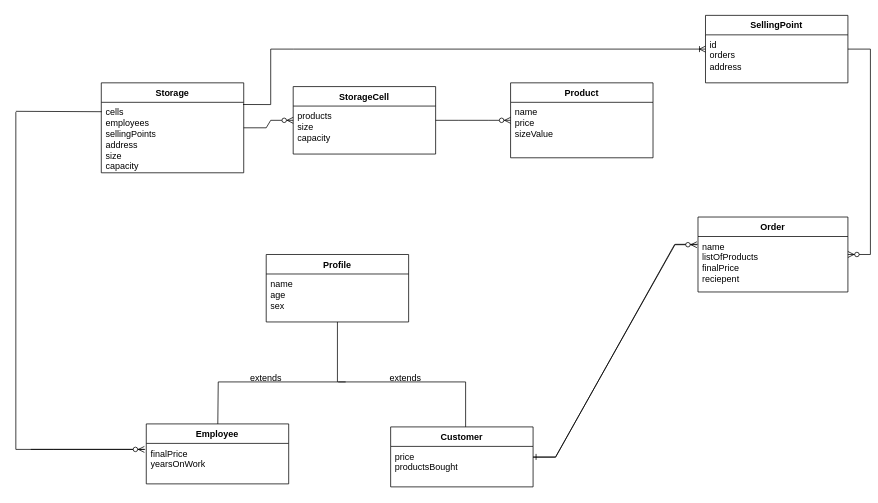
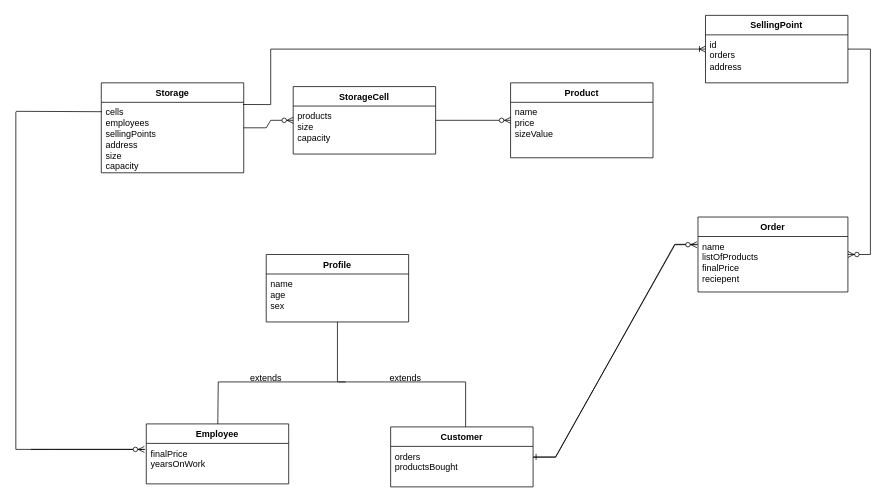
  <mxCell id="0" />
  <mxCell id="1" parent="0" />
  <mxCell id="2" value="" style="edgeStyle=entityRelationEdgeStyle;fontSize=12;html=1;endArrow=ERzeroToMany;endFill=1;rounded=0;" parent="1" source="3" target="5" edge="1"><mxGeometry width="100" height="100" relative="1" as="geometry"><mxPoint x="300" y="194" as="sourcePoint" /><mxPoint x="390" y="179" as="targetPoint" /></mxGeometry></mxCell>
  <mxCell id="3" value="Storage" style="swimlane;fontStyle=1;align=center;verticalAlign=top;childLayout=stackLayout;horizontal=1;startSize=26;horizontalStack=0;resizeParent=1;resizeParentMax=0;resizeLast=0;collapsible=1;marginBottom=0;whiteSpace=wrap;html=1;" parent="1" vertex="1"><mxGeometry x="134" y="110" width="190" height="120" as="geometry" /></mxCell>
  <mxCell id="4" value="cells&lt;div&gt;employees&lt;/div&gt;&lt;div&gt;sellingPoints&lt;/div&gt;&lt;div&gt;address&lt;/div&gt;&lt;div&gt;size&lt;/div&gt;&lt;div&gt;capacity&lt;/div&gt;" style="text;strokeColor=none;fillColor=none;align=left;verticalAlign=top;spacingLeft=4;spacingRight=4;overflow=hidden;rotatable=0;points=[[0,0.5],[1,0.5]];portConstraint=eastwest;whiteSpace=wrap;html=1;" parent="3" vertex="1"><mxGeometry y="26" width="190" height="94" as="geometry" /></mxCell>
  <mxCell id="5" value="StorageCell" style="swimlane;fontStyle=1;align=center;verticalAlign=top;childLayout=stackLayout;horizontal=1;startSize=26;horizontalStack=0;resizeParent=1;resizeParentMax=0;resizeLast=0;collapsible=1;marginBottom=0;whiteSpace=wrap;html=1;" parent="1" vertex="1"><mxGeometry x="390" y="115" width="190" height="90" as="geometry" /></mxCell>
  <mxCell id="6" value="&lt;div&gt;&lt;span style=&quot;background-color: transparent; color: light-dark(rgb(0, 0, 0), rgb(255, 255, 255));&quot;&gt;products&lt;/span&gt;&lt;/div&gt;&lt;div&gt;size&lt;/div&gt;&lt;div&gt;capacity&lt;/div&gt;" style="text;strokeColor=none;fillColor=none;align=left;verticalAlign=top;spacingLeft=4;spacingRight=4;overflow=hidden;rotatable=0;points=[[0,0.5],[1,0.5]];portConstraint=eastwest;whiteSpace=wrap;html=1;" parent="5" vertex="1"><mxGeometry y="26" width="190" height="64" as="geometry" /></mxCell>
  <mxCell id="7" value="Product" style="swimlane;fontStyle=1;align=center;verticalAlign=top;childLayout=stackLayout;horizontal=1;startSize=26;horizontalStack=0;resizeParent=1;resizeParentMax=0;resizeLast=0;collapsible=1;marginBottom=0;whiteSpace=wrap;html=1;" parent="1" vertex="1"><mxGeometry x="680" y="110" width="190" height="100" as="geometry" /></mxCell>
  <mxCell id="8" value="&lt;div&gt;&lt;span style=&quot;background-color: transparent; color: light-dark(rgb(0, 0, 0), rgb(255, 255, 255));&quot;&gt;name&lt;/span&gt;&lt;/div&gt;&lt;div&gt;price&lt;/div&gt;&lt;div&gt;sizeValue&lt;/div&gt;" style="text;strokeColor=none;fillColor=none;align=left;verticalAlign=top;spacingLeft=4;spacingRight=4;overflow=hidden;rotatable=0;points=[[0,0.5],[1,0.5]];portConstraint=eastwest;whiteSpace=wrap;html=1;" parent="7" vertex="1"><mxGeometry y="26" width="190" height="74" as="geometry" /></mxCell>
  <mxCell id="9" value="" style="edgeStyle=entityRelationEdgeStyle;fontSize=12;html=1;endArrow=ERzeroToMany;endFill=1;rounded=0;" parent="1" source="5" target="7" edge="1"><mxGeometry width="100" height="100" relative="1" as="geometry"><mxPoint x="550" y="299" as="sourcePoint" /><mxPoint x="630" y="299" as="targetPoint" /></mxGeometry></mxCell>
  <mxCell id="10" value="Profile" style="swimlane;fontStyle=1;align=center;verticalAlign=top;childLayout=stackLayout;horizontal=1;startSize=26;horizontalStack=0;resizeParent=1;resizeParentMax=0;resizeLast=0;collapsible=1;marginBottom=0;whiteSpace=wrap;html=1;" parent="1" vertex="1"><mxGeometry x="354" y="339" width="190" height="90" as="geometry" /></mxCell>
  <mxCell id="11" value="&lt;div&gt;name&lt;/div&gt;&lt;div&gt;age&lt;/div&gt;&lt;div&gt;sex&lt;/div&gt;" style="text;strokeColor=none;fillColor=none;align=left;verticalAlign=top;spacingLeft=4;spacingRight=4;overflow=hidden;rotatable=0;points=[[0,0.5],[1,0.5]];portConstraint=eastwest;whiteSpace=wrap;html=1;" parent="10" vertex="1"><mxGeometry y="26" width="190" height="64" as="geometry" /></mxCell>
  <mxCell id="12" value="Employee" style="swimlane;fontStyle=1;align=center;verticalAlign=top;childLayout=stackLayout;horizontal=1;startSize=26;horizontalStack=0;resizeParent=1;resizeParentMax=0;resizeLast=0;collapsible=1;marginBottom=0;whiteSpace=wrap;html=1;" parent="1" vertex="1"><mxGeometry x="194" y="565" width="190" height="80" as="geometry" /></mxCell>
  <mxCell id="13" value="&lt;div&gt;&lt;span style=&quot;background-color: transparent; color: light-dark(rgb(0, 0, 0), rgb(255, 255, 255));&quot;&gt;finalPrice&lt;/span&gt;&lt;/div&gt;&lt;div&gt;&lt;span style=&quot;background-color: transparent; color: light-dark(rgb(0, 0, 0), rgb(255, 255, 255));&quot;&gt;yearsOnWork&lt;/span&gt;&lt;/div&gt;" style="text;strokeColor=none;fillColor=none;align=left;verticalAlign=top;spacingLeft=4;spacingRight=4;overflow=hidden;rotatable=0;points=[[0,0.5],[1,0.5]];portConstraint=eastwest;whiteSpace=wrap;html=1;" parent="12" vertex="1"><mxGeometry y="26" width="190" height="54" as="geometry" /></mxCell>
  <mxCell id="14" value="Customer" style="swimlane;fontStyle=1;align=center;verticalAlign=top;childLayout=stackLayout;horizontal=1;startSize=26;horizontalStack=0;resizeParent=1;resizeParentMax=0;resizeLast=0;collapsible=1;marginBottom=0;whiteSpace=wrap;html=1;" parent="1" vertex="1"><mxGeometry x="520" y="569" width="190" height="80" as="geometry" /></mxCell>
- <mxCell id="15" value="&lt;div&gt;price&lt;/div&gt;productsBought" style="text;strokeColor=none;fillColor=none;align=left;verticalAlign=top;spacingLeft=4;spacingRight=4;overflow=hidden;rotatable=0;points=[[0,0.5],[1,0.5]];portConstraint=eastwest;whiteSpace=wrap;html=1;" parent="14" vertex="1"><mxGeometry y="26" width="190" height="54" as="geometry" /></mxCell>
+ <mxCell id="15" value="&lt;div&gt;orders&lt;/div&gt;productsBought" style="text;strokeColor=none;fillColor=none;align=left;verticalAlign=top;spacingLeft=4;spacingRight=4;overflow=hidden;rotatable=0;points=[[0,0.5],[1,0.5]];portConstraint=eastwest;whiteSpace=wrap;html=1;" parent="14" vertex="1"><mxGeometry y="26" width="190" height="54" as="geometry" /></mxCell>
  <mxCell id="16" value="" style="endArrow=none;html=1;rounded=0;" parent="1" source="10" edge="1"><mxGeometry relative="1" as="geometry"><mxPoint x="460" y="499" as="sourcePoint" /><mxPoint x="449" y="509" as="targetPoint" /></mxGeometry></mxCell>
  <mxCell id="17" value="" style="endArrow=none;html=1;rounded=0;" parent="1" edge="1"><mxGeometry relative="1" as="geometry"><mxPoint x="450" y="509" as="sourcePoint" /><mxPoint x="620" y="509" as="targetPoint" /></mxGeometry></mxCell>
  <mxCell id="18" value="" style="endArrow=none;html=1;rounded=0;" parent="1" edge="1"><mxGeometry relative="1" as="geometry"><mxPoint x="290" y="509" as="sourcePoint" /><mxPoint x="460" y="509" as="targetPoint" /></mxGeometry></mxCell>
  <mxCell id="19" value="" style="endArrow=none;html=1;rounded=0;" parent="1" source="12" edge="1"><mxGeometry relative="1" as="geometry"><mxPoint x="160" y="469" as="sourcePoint" /><mxPoint x="290" y="509" as="targetPoint" /></mxGeometry></mxCell>
  <mxCell id="20" value="SellingPoint" style="swimlane;fontStyle=1;align=center;verticalAlign=top;childLayout=stackLayout;horizontal=1;startSize=26;horizontalStack=0;resizeParent=1;resizeParentMax=0;resizeLast=0;collapsible=1;marginBottom=0;whiteSpace=wrap;html=1;" parent="1" vertex="1"><mxGeometry x="940" y="20" width="190" height="90" as="geometry" /></mxCell>
  <mxCell id="21" value="&lt;div&gt;id&lt;/div&gt;orders&lt;div&gt;address&lt;/div&gt;" style="text;strokeColor=none;fillColor=none;align=left;verticalAlign=top;spacingLeft=4;spacingRight=4;overflow=hidden;rotatable=0;points=[[0,0.5],[1,0.5]];portConstraint=eastwest;whiteSpace=wrap;html=1;" parent="20" vertex="1"><mxGeometry y="26" width="190" height="64" as="geometry" /></mxCell>
  <mxCell id="22" value="Order" style="swimlane;fontStyle=1;align=center;verticalAlign=top;childLayout=stackLayout;horizontal=1;startSize=26;horizontalStack=0;resizeParent=1;resizeParentMax=0;resizeLast=0;collapsible=1;marginBottom=0;whiteSpace=wrap;html=1;" parent="1" vertex="1"><mxGeometry x="930" y="289" width="200" height="100" as="geometry" /></mxCell>
  <mxCell id="23" value="&lt;div&gt;name&lt;/div&gt;&lt;div&gt;listOfProducts&lt;/div&gt;&lt;div&gt;finalPrice&lt;/div&gt;&lt;div&gt;reciepent&lt;/div&gt;" style="text;strokeColor=none;fillColor=none;align=left;verticalAlign=top;spacingLeft=4;spacingRight=4;overflow=hidden;rotatable=0;points=[[0,0.5],[1,0.5]];portConstraint=eastwest;whiteSpace=wrap;html=1;" parent="22" vertex="1"><mxGeometry y="26" width="200" height="74" as="geometry" /></mxCell>
  <mxCell id="24" value="extends" style="text;html=1;align=center;verticalAlign=middle;whiteSpace=wrap;rounded=0;" parent="1" vertex="1"><mxGeometry x="324" y="489" width="60" height="30" as="geometry" /></mxCell>
  <mxCell id="25" value="extends" style="text;html=1;align=center;verticalAlign=middle;whiteSpace=wrap;rounded=0;" parent="1" vertex="1"><mxGeometry x="510" y="489" width="60" height="30" as="geometry" /></mxCell>
  <mxCell id="26" value="" style="edgeStyle=entityRelationEdgeStyle;fontSize=12;html=1;endArrow=ERzeroToMany;endFill=1;rounded=0;" parent="1" source="20" target="22" edge="1"><mxGeometry width="100" height="100" relative="1" as="geometry"><mxPoint x="970" y="219" as="sourcePoint" /><mxPoint x="1070" y="119" as="targetPoint" /></mxGeometry></mxCell>
  <mxCell id="27" value="" style="edgeStyle=entityRelationEdgeStyle;fontSize=12;html=1;endArrow=ERone;endFill=1;rounded=0;exitX=-0.002;exitY=0.141;exitDx=0;exitDy=0;exitPerimeter=0;" parent="1" source="23" target="14" edge="1"><mxGeometry width="100" height="100" relative="1" as="geometry"><mxPoint x="640" y="384" as="sourcePoint" /><mxPoint x="740" y="284" as="targetPoint" /></mxGeometry></mxCell>
  <mxCell id="28" value="" style="edgeStyle=entityRelationEdgeStyle;fontSize=12;html=1;endArrow=ERzeroToMany;endFill=1;rounded=0;entryX=-0.007;entryY=0.148;entryDx=0;entryDy=0;entryPerimeter=0;exitX=1;exitY=0.269;exitDx=0;exitDy=0;exitPerimeter=0;" parent="1" source="15" target="23" edge="1"><mxGeometry width="100" height="100" relative="1" as="geometry"><mxPoint x="640" y="419" as="sourcePoint" /><mxPoint x="740" y="319" as="targetPoint" /></mxGeometry></mxCell>
  <mxCell id="29" value="" style="edgeStyle=entityRelationEdgeStyle;fontSize=12;html=1;endArrow=ERoneToMany;rounded=0;" parent="1" target="20" edge="1"><mxGeometry width="100" height="100" relative="1" as="geometry"><mxPoint x="360" y="65" as="sourcePoint" /><mxPoint x="490" y="-11" as="targetPoint" /></mxGeometry></mxCell>
  <mxCell id="30" value="" style="endArrow=none;html=1;rounded=0;" parent="1" edge="1"><mxGeometry relative="1" as="geometry"><mxPoint x="360" y="139" as="sourcePoint" /><mxPoint x="360" y="65" as="targetPoint" /></mxGeometry></mxCell>
  <mxCell id="31" value="" style="endArrow=none;html=1;rounded=0;entryX=0.995;entryY=0.031;entryDx=0;entryDy=0;entryPerimeter=0;" parent="1" target="4" edge="1"><mxGeometry relative="1" as="geometry"><mxPoint x="360" y="139" as="sourcePoint" /><mxPoint x="320" y="49" as="targetPoint" /></mxGeometry></mxCell>
  <mxCell id="32" value="" style="endArrow=none;html=1;rounded=0;exitX=0.003;exitY=0.133;exitDx=0;exitDy=0;exitPerimeter=0;" parent="1" source="4" edge="1"><mxGeometry relative="1" as="geometry"><mxPoint x="110" y="79" as="sourcePoint" /><mxPoint x="20" y="148" as="targetPoint" /></mxGeometry></mxCell>
  <mxCell id="33" value="" style="endArrow=none;html=1;rounded=0;" parent="1" edge="1"><mxGeometry relative="1" as="geometry"><mxPoint x="20" y="149" as="sourcePoint" /><mxPoint x="20" y="599" as="targetPoint" /></mxGeometry></mxCell>
  <mxCell id="34" value="" style="endArrow=none;html=1;rounded=0;entryX=-0.008;entryY=0.148;entryDx=0;entryDy=0;entryPerimeter=0;" parent="1" target="13" edge="1"><mxGeometry relative="1" as="geometry"><mxPoint x="20" y="599" as="sourcePoint" /><mxPoint x="190" y="689" as="targetPoint" /></mxGeometry></mxCell>
  <mxCell id="35" value="" style="edgeStyle=entityRelationEdgeStyle;fontSize=12;html=1;endArrow=ERzeroToMany;endFill=1;rounded=0;entryX=-0.013;entryY=0.148;entryDx=0;entryDy=0;entryPerimeter=0;" parent="1" target="13" edge="1"><mxGeometry width="100" height="100" relative="1" as="geometry"><mxPoint x="40" y="599" as="sourcePoint" /><mxPoint x="210" y="419" as="targetPoint" /></mxGeometry></mxCell>
  <mxCell id="36" value="" style="endArrow=none;html=1;rounded=0;" parent="1" edge="1"><mxGeometry relative="1" as="geometry"><mxPoint x="620" y="509" as="sourcePoint" /><mxPoint x="620" y="569" as="targetPoint" /></mxGeometry></mxCell>
